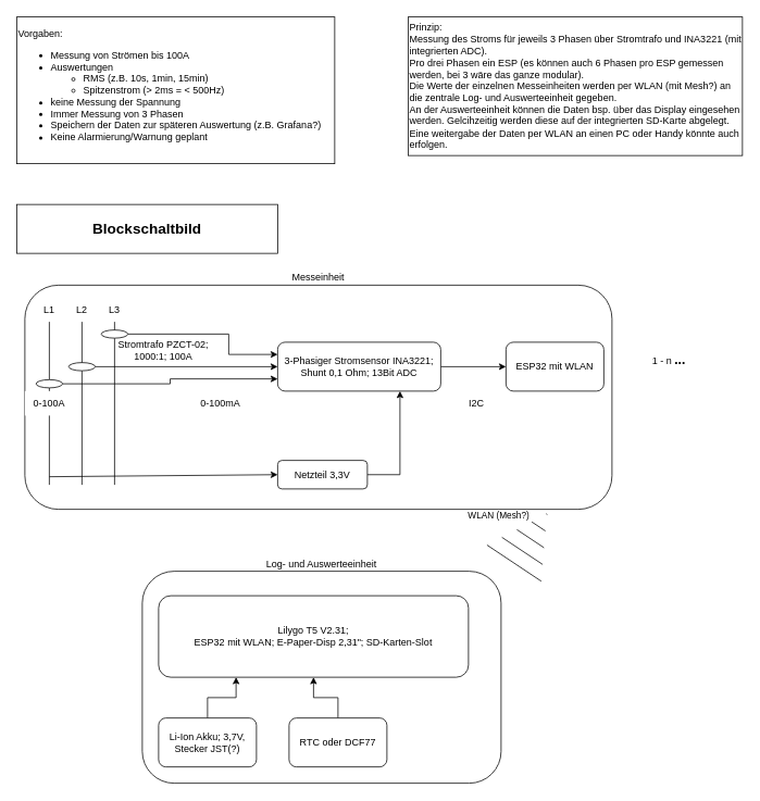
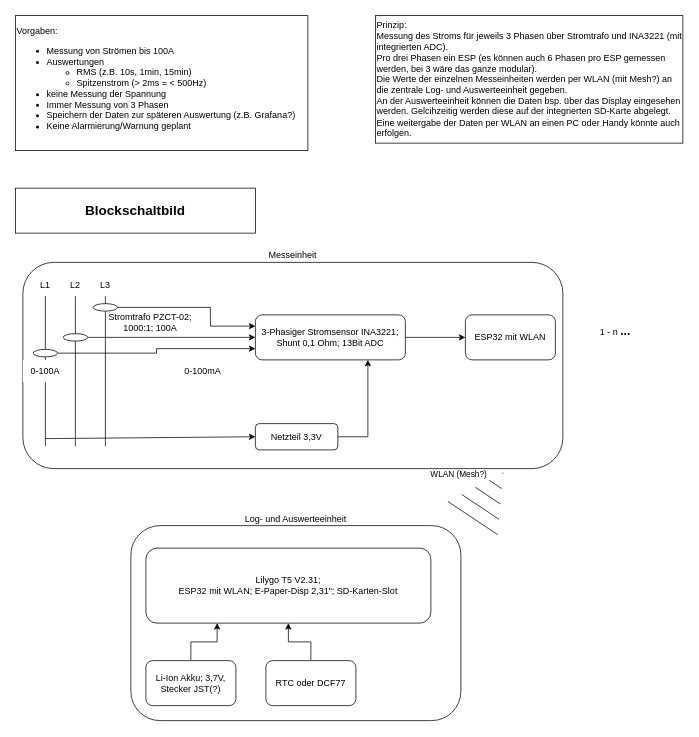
  <mxCell id="0" />
  <mxCell id="1" parent="0" />
  <mxCell id="2" value="Log- und Auswerteeinheit" style="rounded=1;whiteSpace=wrap;html=1;labelPosition=center;verticalLabelPosition=top;align=center;verticalAlign=bottom;" vertex="1" parent="1"><mxGeometry x="174" y="700" width="440" height="260" as="geometry" /></mxCell>
  <mxCell id="3" value="Messeinheit" style="rounded=1;whiteSpace=wrap;html=1;labelPosition=center;verticalLabelPosition=top;align=center;verticalAlign=bottom;" vertex="1" parent="1"><mxGeometry x="30" y="349" width="720" height="275" as="geometry" /></mxCell>
  <mxCell id="4" value="&lt;div align=&quot;left&quot;&gt;Vorgaben:&lt;/div&gt;&lt;div align=&quot;left&quot;&gt;&lt;ul&gt;&lt;li&gt;Messung von Strömen bis 100A&lt;/li&gt;&lt;li&gt;Auswertungen&lt;/li&gt;&lt;ul&gt;&lt;li&gt;RMS (z.B. 10s, 1min, 15min)&lt;br&gt;&lt;/li&gt;&lt;li&gt;Spitzenstrom (&amp;gt; 2ms = &amp;lt; 500Hz)&lt;br&gt;&lt;/li&gt;&lt;/ul&gt;&lt;li&gt;keine Messung der Spannung&lt;/li&gt;&lt;li&gt;Immer Messung von 3 Phasen&lt;/li&gt;&lt;li&gt;Speichern der Daten zur späteren Auswertung (z.B. Grafana?)&lt;br&gt;&lt;/li&gt;&lt;li&gt;Keine Alarmierung/Warnung geplant&lt;br&gt;&lt;/li&gt;&lt;/ul&gt;&lt;/div&gt;" style="rounded=0;whiteSpace=wrap;html=1;align=left;" vertex="1" parent="1"><mxGeometry x="20" y="20" width="390" height="180" as="geometry" /></mxCell>
  <mxCell id="5" value="&lt;h2&gt;Blockschaltbild&lt;/h2&gt;" style="rounded=0;whiteSpace=wrap;html=1;align=center;" vertex="1" parent="1"><mxGeometry x="20" y="250" width="320" height="60" as="geometry" /></mxCell>
  <mxCell id="6" value="" style="endArrow=none;html=1;rounded=0;" edge="1" parent="1" source="18"><mxGeometry width="50" height="50" relative="1" as="geometry"><mxPoint x="60" y="524" as="sourcePoint" /><mxPoint x="60" y="394" as="targetPoint" /></mxGeometry></mxCell>
  <mxCell id="7" value="" style="endArrow=none;html=1;rounded=0;" edge="1" parent="1"><mxGeometry width="50" height="50" relative="1" as="geometry"><mxPoint x="100" y="594" as="sourcePoint" /><mxPoint x="100" y="394" as="targetPoint" /></mxGeometry></mxCell>
  <mxCell id="8" value="" style="endArrow=none;html=1;rounded=0;" edge="1" parent="1"><mxGeometry width="50" height="50" relative="1" as="geometry"><mxPoint x="140" y="594" as="sourcePoint" /><mxPoint x="140" y="394" as="targetPoint" /></mxGeometry></mxCell>
  <mxCell id="9" value="L1" style="text;html=1;strokeColor=none;fillColor=none;align=center;verticalAlign=middle;whiteSpace=wrap;rounded=0;" vertex="1" parent="1"><mxGeometry x="30" y="364" width="60" height="30" as="geometry" /></mxCell>
  <mxCell id="10" value="L2" style="text;html=1;strokeColor=none;fillColor=none;align=center;verticalAlign=middle;whiteSpace=wrap;rounded=0;" vertex="1" parent="1"><mxGeometry x="70" y="364" width="60" height="30" as="geometry" /></mxCell>
  <mxCell id="11" value="&lt;div&gt;L3&lt;/div&gt;" style="text;html=1;strokeColor=none;fillColor=none;align=center;verticalAlign=middle;whiteSpace=wrap;rounded=0;" vertex="1" parent="1"><mxGeometry x="110" y="364" width="60" height="30" as="geometry" /></mxCell>
  <mxCell id="12" style="edgeStyle=orthogonalEdgeStyle;rounded=0;orthogonalLoop=1;jettySize=auto;html=1;exitX=1;exitY=0.5;exitDx=0;exitDy=0;entryX=0;entryY=0.25;entryDx=0;entryDy=0;" edge="1" parent="1" source="13" target="21"><mxGeometry relative="1" as="geometry"><Array as="points"><mxPoint x="280" y="409" /><mxPoint x="280" y="434" /></Array></mxGeometry></mxCell>
  <mxCell id="13" value="" style="ellipse;whiteSpace=wrap;html=1;" vertex="1" parent="1"><mxGeometry x="123.75" y="404" width="32.5" height="10" as="geometry" /></mxCell>
  <mxCell id="14" style="edgeStyle=orthogonalEdgeStyle;rounded=0;orthogonalLoop=1;jettySize=auto;html=1;exitX=1;exitY=0.5;exitDx=0;exitDy=0;entryX=0;entryY=0.5;entryDx=0;entryDy=0;" edge="1" parent="1" source="15" target="21"><mxGeometry relative="1" as="geometry" /></mxCell>
  <mxCell id="15" value="" style="ellipse;whiteSpace=wrap;html=1;" vertex="1" parent="1"><mxGeometry x="83.75" y="444" width="32.5" height="10" as="geometry" /></mxCell>
  <mxCell id="16" value="" style="endArrow=none;html=1;rounded=0;" edge="1" parent="1" target="18"><mxGeometry width="50" height="50" relative="1" as="geometry"><mxPoint x="60" y="594" as="sourcePoint" /><mxPoint x="60" y="394" as="targetPoint" /></mxGeometry></mxCell>
  <mxCell id="17" style="edgeStyle=orthogonalEdgeStyle;rounded=0;orthogonalLoop=1;jettySize=auto;html=1;entryX=0;entryY=0.75;entryDx=0;entryDy=0;exitX=1;exitY=0.5;exitDx=0;exitDy=0;" edge="1" parent="1" source="18" target="21"><mxGeometry relative="1" as="geometry"><mxPoint x="70" y="494" as="sourcePoint" /></mxGeometry></mxCell>
  <mxCell id="18" value="" style="ellipse;whiteSpace=wrap;html=1;" vertex="1" parent="1"><mxGeometry x="43.75" y="465" width="32.5" height="10" as="geometry" /></mxCell>
  <mxCell id="19" value="Stromtrafo PZCT-02; 1000:1; 100A" style="text;html=1;strokeColor=none;fillColor=none;align=center;verticalAlign=middle;whiteSpace=wrap;rounded=0;" vertex="1" parent="1"><mxGeometry x="130" y="414" width="140" height="30" as="geometry" /></mxCell>
  <mxCell id="20" style="edgeStyle=orthogonalEdgeStyle;rounded=0;orthogonalLoop=1;jettySize=auto;html=1;exitX=1;exitY=0.5;exitDx=0;exitDy=0;entryX=0;entryY=0.5;entryDx=0;entryDy=0;" edge="1" parent="1" source="21" target="24"><mxGeometry relative="1" as="geometry" /></mxCell>
  <mxCell id="21" value="&lt;div&gt;3-Phasiger Stromsensor INA3221; Shunt 0,1 Ohm; 13Bit ADC&lt;br&gt;&lt;/div&gt;" style="rounded=1;whiteSpace=wrap;html=1;" vertex="1" parent="1"><mxGeometry x="340" y="419" width="200" height="60" as="geometry" /></mxCell>
  <mxCell id="22" value="0-100A" style="text;html=1;strokeColor=none;fillColor=default;align=center;verticalAlign=middle;whiteSpace=wrap;rounded=0;" vertex="1" parent="1"><mxGeometry x="30" y="479" width="60" height="30" as="geometry" /></mxCell>
  <mxCell id="23" value="0-100mA" style="text;html=1;strokeColor=none;fillColor=none;align=center;verticalAlign=middle;whiteSpace=wrap;rounded=0;" vertex="1" parent="1"><mxGeometry x="240" y="479" width="60" height="30" as="geometry" /></mxCell>
  <mxCell id="24" value="ESP32 mit WLAN" style="rounded=1;whiteSpace=wrap;html=1;" vertex="1" parent="1"><mxGeometry x="620" y="419" width="120" height="60" as="geometry" /></mxCell>
- <mxCell id="25" value="I2C" style="text;html=1;strokeColor=none;fillColor=none;align=center;verticalAlign=middle;whiteSpace=wrap;rounded=0;" vertex="1" parent="1"><mxGeometry x="554" y="479" width="60" height="30" as="geometry" /></mxCell>
  <mxCell id="26" style="edgeStyle=orthogonalEdgeStyle;rounded=0;orthogonalLoop=1;jettySize=auto;html=1;exitX=1;exitY=0.5;exitDx=0;exitDy=0;entryX=0.75;entryY=1;entryDx=0;entryDy=0;" edge="1" parent="1" source="27" target="21"><mxGeometry relative="1" as="geometry" /></mxCell>
  <mxCell id="27" value="Netzteil 3,3V" style="rounded=1;whiteSpace=wrap;html=1;" vertex="1" parent="1"><mxGeometry x="340" y="564" width="110" height="35" as="geometry" /></mxCell>
  <mxCell id="28" value="" style="endArrow=classic;html=1;rounded=0;entryX=0;entryY=0.5;entryDx=0;entryDy=0;" edge="1" parent="1" target="27"><mxGeometry width="50" height="50" relative="1" as="geometry"><mxPoint x="60" y="584" as="sourcePoint" /><mxPoint x="420" y="474" as="targetPoint" /></mxGeometry></mxCell>
  <mxCell id="29" value="1 - n &lt;font style=&quot;font-size: 16px;&quot;&gt;&lt;b&gt;...&lt;/b&gt;&lt;/font&gt;" style="text;html=1;strokeColor=none;fillColor=none;align=center;verticalAlign=middle;whiteSpace=wrap;rounded=0;" vertex="1" parent="1"><mxGeometry x="790" y="425" width="60" height="30" as="geometry" /></mxCell>
  <mxCell id="30" value="&lt;div&gt;Lilygo T5 V2.31;&lt;/div&gt;&lt;div&gt;ESP32 mit WLAN; E-Paper-Disp 2,31&quot;; SD-Karten-Slot&lt;br&gt;&lt;/div&gt;" style="rounded=1;whiteSpace=wrap;html=1;" vertex="1" parent="1"><mxGeometry x="194" y="730" width="380" height="100" as="geometry" /></mxCell>
  <mxCell id="31" style="edgeStyle=orthogonalEdgeStyle;rounded=0;orthogonalLoop=1;jettySize=auto;html=1;entryX=0.25;entryY=1;entryDx=0;entryDy=0;" edge="1" parent="1" source="32" target="30"><mxGeometry relative="1" as="geometry" /></mxCell>
  <mxCell id="32" value="Li-Ion Akku; 3,7V, Stecker JST(?)" style="rounded=1;whiteSpace=wrap;html=1;" vertex="1" parent="1"><mxGeometry x="194" y="880" width="120" height="60" as="geometry" /></mxCell>
  <mxCell id="33" style="edgeStyle=orthogonalEdgeStyle;rounded=0;orthogonalLoop=1;jettySize=auto;html=1;exitX=0.5;exitY=0;exitDx=0;exitDy=0;entryX=0.5;entryY=1;entryDx=0;entryDy=0;" edge="1" parent="1" source="34" target="30"><mxGeometry relative="1" as="geometry" /></mxCell>
  <mxCell id="34" value="RTC oder DCF77" style="rounded=1;whiteSpace=wrap;html=1;" vertex="1" parent="1"><mxGeometry x="354" y="880" width="120" height="60" as="geometry" /></mxCell>
  <mxCell id="35" value="WLAN (Mesh?)" style="shape=mxgraph.arrows2.wedgeArrowDashed2;html=1;bendable=0;startWidth=40;stepSize=15;rounded=0;labelPosition=left;verticalLabelPosition=top;align=right;verticalAlign=bottom;" edge="1" parent="1"><mxGeometry x="0.45" y="11" width="100" height="100" relative="1" as="geometry"><mxPoint x="630" y="690" as="sourcePoint" /><mxPoint x="670" y="630" as="targetPoint" /><mxPoint as="offset" /></mxGeometry></mxCell>
  <mxCell id="36" value="&lt;div&gt;Prinzip:&lt;/div&gt;&lt;div&gt;Messung des Stroms für jeweils 3 Phasen über Stromtrafo und INA3221 (mit integrierten ADC). &lt;br&gt;&lt;/div&gt;&lt;div&gt;Pro drei Phasen ein ESP (es können auch 6 Phasen pro ESP gemessen werden, bei 3 wäre das ganze modular).&lt;/div&gt;&lt;div&gt;Die Werte der einzelnen Messeinheiten werden per WLAN (mit Mesh?) an die zentrale Log- und Auswerteeinheit gegeben.&lt;/div&gt;&lt;div&gt;An der Auswerteeinheit können die Daten bsp. über das Display eingesehen werden. Gelcihzeitig werden diese auf der integrierten SD-Karte abgelegt. Eine weitergabe der Daten per WLAN an einen PC oder Handy könnte auch erfolgen.&lt;br&gt;&lt;/div&gt;" style="rounded=0;whiteSpace=wrap;html=1;align=left;" vertex="1" parent="1"><mxGeometry x="500" y="20" width="410" height="170" as="geometry" /></mxCell>
